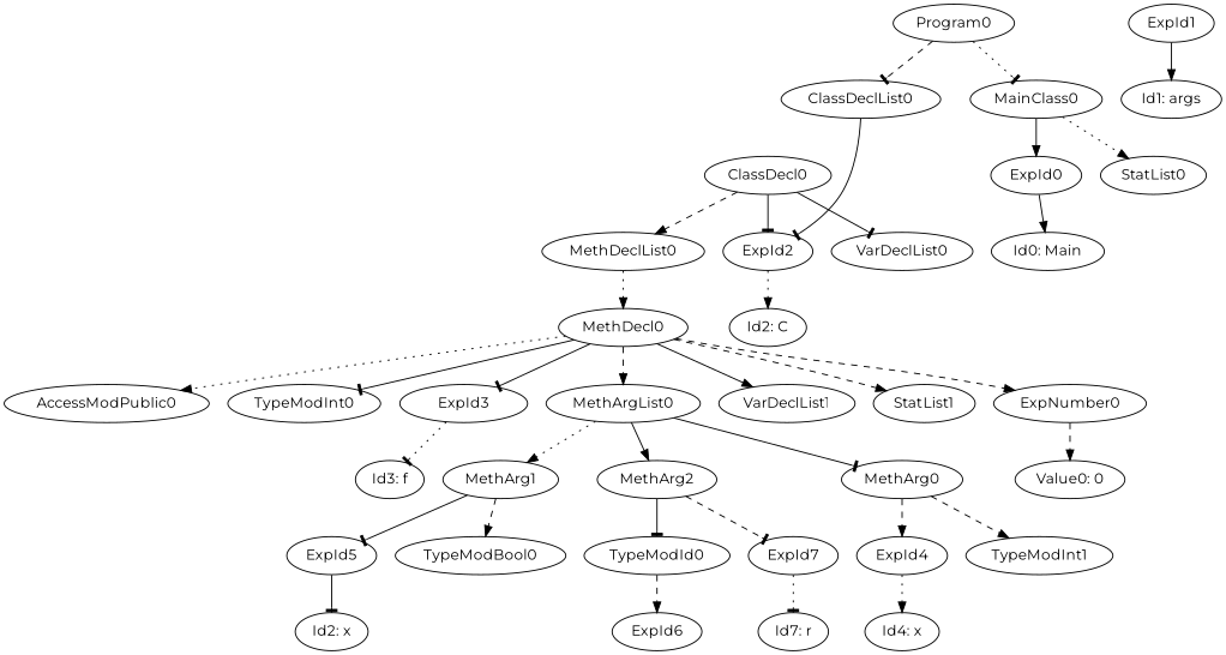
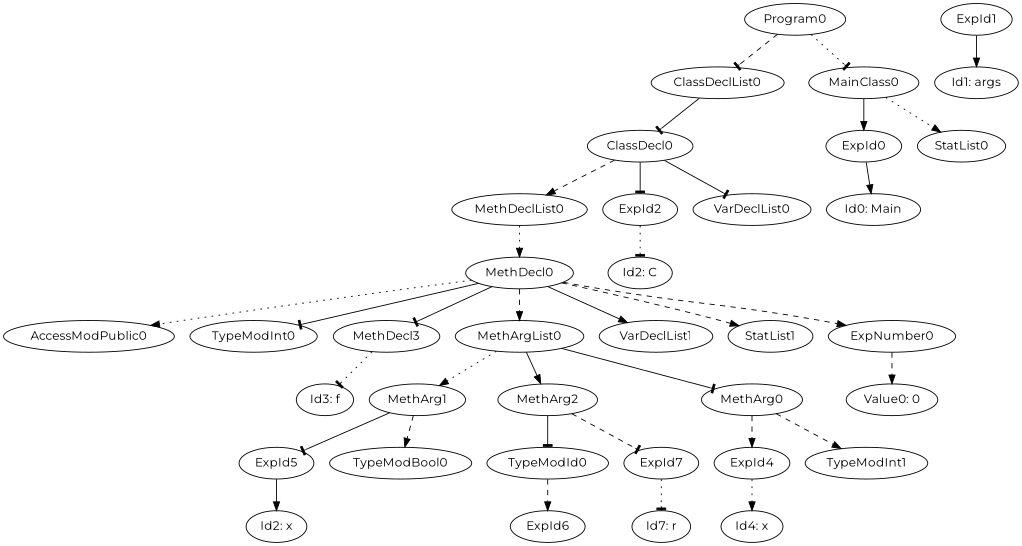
  digraph {
    fontname=Montserrat
    ordering=out
    node [fontname=Montserrat]
    edge [arrowhead=normal fontname=Montserrat style=solid]
    MethDeclList0
    MethDecl0
    AccessModPublic0
    TypeModInt0
-   ExpId3
+   ExpId3 [label=MethDecl3]
    MethArgList0
    VarDeclList1
    StatList1
    ExpNumber0
    "Id3: f"
    MethArg1
    MethArg2
    MethArg0
    "Value0: 0"
    n15 [label="Id2: x"]
    ExpId5
    TypeModBool0
    ExpId1
    "Id1: args"
    ClassDeclList0
    ClassDecl0
    ExpId2
    VarDeclList0
    "Id2: C"
    ExpId0
    "Id0: Main"
    TypeModId0
    ExpId7
    ExpId4
    TypeModInt1
    Program0
    MainClass0
    StatList0
    ExpId6
    "Id7: r"
    "Id4: x"
    MethDeclList0 -> MethDecl0 [style=dotted]
    MethDecl0 -> AccessModPublic0 [style=dotted]
    MethDecl0 -> TypeModInt0 [arrowhead=tee]
    MethDecl0 -> ExpId3 [arrowhead=tee]
    MethDecl0 -> MethArgList0 [style=dashed]
    MethDecl0 -> VarDeclList1
    MethDecl0 -> StatList1 [style=dashed]
    MethDecl0 -> ExpNumber0 [style=dashed]
    ExpId3 -> "Id3: f" [arrowhead=tee style=dotted]
    MethArgList0 -> MethArg1 [style=dotted]
    MethArgList0 -> MethArg2
    MethArgList0 -> MethArg0 [arrowhead=tee]
    ExpNumber0 -> "Value0: 0" [style=dashed]
    MethArg1 -> ExpId5 [arrowhead=tee]
    MethArg1 -> TypeModBool0 [style=dashed]
    MethArg2 -> TypeModId0 [arrowhead=tee]
    MethArg2 -> ExpId7 [arrowhead=tee style=dashed]
    MethArg0 -> ExpId4 [style=dashed]
    MethArg0 -> TypeModInt1 [style=dashed]
-   ExpId5 -> n15 [arrowhead=tee]
+   ExpId5 -> n15
    ExpId1 -> "Id1: args"
-   ClassDeclList0 -> ExpId2 [arrowhead=tee]
+   ClassDeclList0 -> ClassDecl0 [arrowhead=tee]
    ClassDecl0 -> MethDeclList0 [style=dashed]
    ClassDecl0 -> ExpId2 [arrowhead=tee]
    ClassDecl0 -> VarDeclList0 [arrowhead=tee]
-   ExpId2 -> "Id2: C" [style=dotted]
+   ExpId2 -> "Id2: C" [arrowhead=tee style=dotted]
    ExpId0 -> "Id0: Main"
    TypeModId0 -> ExpId6 [style=dashed]
    ExpId7 -> "Id7: r" [arrowhead=tee style=dotted]
    ExpId4 -> "Id4: x" [style=dotted]
    Program0 -> ClassDeclList0 [arrowhead=tee style=dashed]
    Program0 -> MainClass0 [arrowhead=tee style=dotted]
    MainClass0 -> ExpId0
    MainClass0 -> StatList0 [style=dotted]
  }
